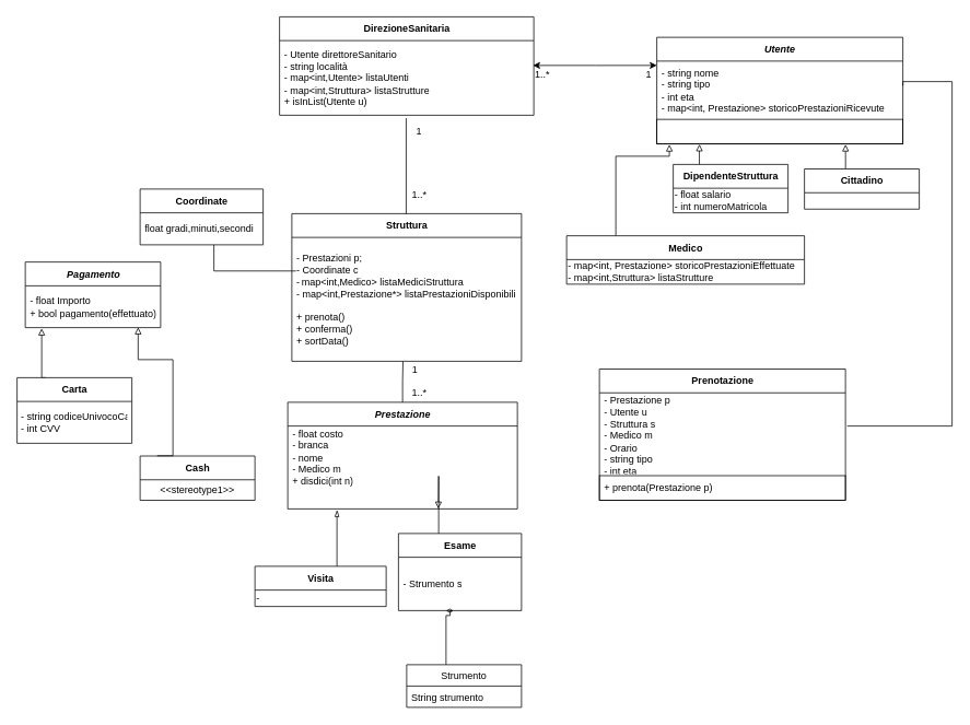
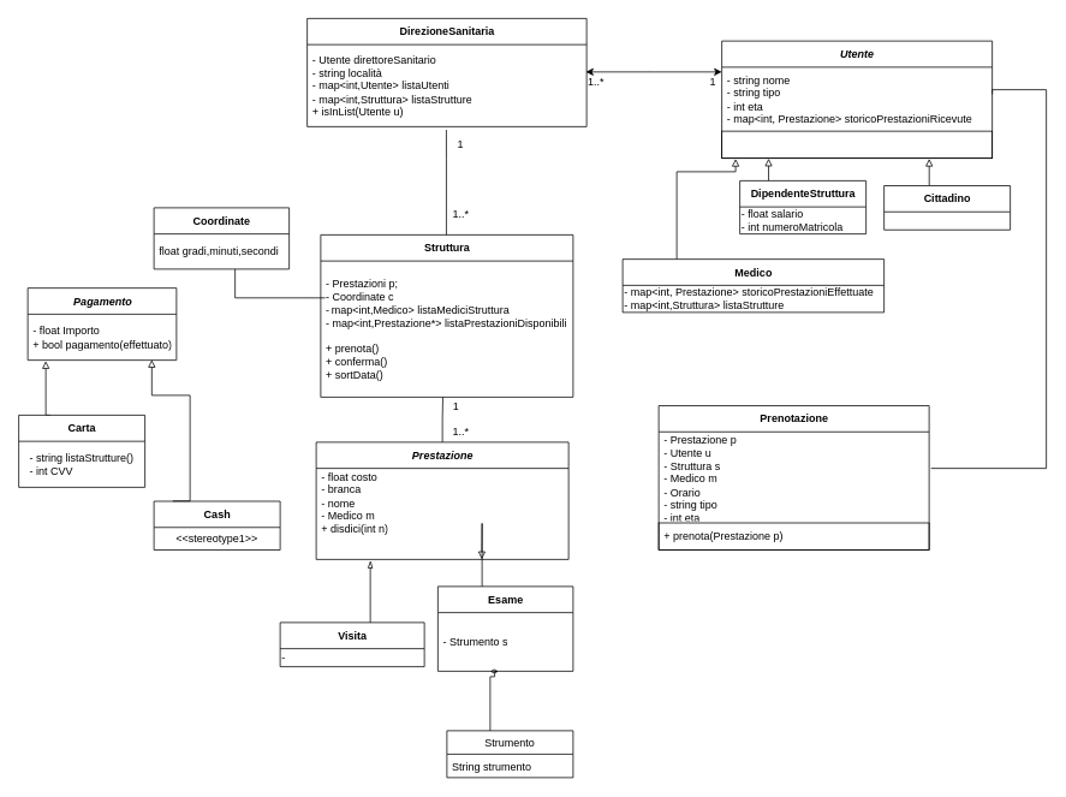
  <mxCell id="0" />
  <mxCell id="1" parent="0" />
  <mxCell id="2" value="&lt;i&gt;Prestazione&lt;/i&gt;" style="swimlane;fontStyle=1;align=center;verticalAlign=middle;childLayout=stackLayout;horizontal=1;startSize=29;horizontalStack=0;resizeParent=1;resizeParentMax=0;resizeLast=0;collapsible=0;marginBottom=0;html=1;" parent="1" vertex="1"><mxGeometry x="350" y="490" width="280" height="130" as="geometry" /></mxCell>
  <mxCell id="3" value="&lt;div&gt;&lt;span&gt;- float costo&lt;/span&gt;&lt;/div&gt;&lt;span&gt;&lt;div&gt;&lt;span&gt;- branca&lt;/span&gt;&lt;/div&gt;&lt;/span&gt;&lt;span&gt;&lt;div&gt;&lt;span&gt;- nome&lt;/span&gt;&lt;/div&gt;&lt;div&gt;&lt;span&gt;- Medico m&lt;/span&gt;&lt;/div&gt;&lt;/span&gt;&lt;div&gt;&lt;span&gt;+ disdici(int n)&lt;/span&gt;&lt;/div&gt;&lt;div&gt;&lt;span&gt;&lt;br&gt;&lt;/span&gt;&lt;/div&gt;&lt;div&gt;&lt;br&gt;&lt;/div&gt;&lt;div&gt;&lt;br&gt;&lt;/div&gt;" style="text;html=1;strokeColor=none;fillColor=none;align=left;verticalAlign=middle;spacingLeft=4;spacingRight=4;overflow=hidden;rotatable=0;points=[[0,0.5],[1,0.5]];portConstraint=eastwest;" parent="2" vertex="1"><mxGeometry y="29" width="280" height="101" as="geometry" /></mxCell>
  <mxCell id="4" style="edgeStyle=orthogonalEdgeStyle;rounded=0;orthogonalLoop=1;jettySize=auto;html=1;endArrow=blockThin;endFill=0;entryX=0.215;entryY=1.013;entryDx=0;entryDy=0;entryPerimeter=0;" parent="1" source="5" target="3" edge="1"><mxGeometry relative="1" as="geometry"><mxPoint x="440" y="600" as="targetPoint" /><Array as="points"><mxPoint x="410" y="630" /><mxPoint x="410" y="630" /></Array></mxGeometry></mxCell>
  <mxCell id="5" value="Visita" style="swimlane;fontStyle=1;align=center;verticalAlign=middle;childLayout=stackLayout;horizontal=1;startSize=29;horizontalStack=0;resizeParent=1;resizeParentMax=0;resizeLast=0;collapsible=0;marginBottom=0;html=1;" parent="1" vertex="1"><mxGeometry x="310" y="690" width="160" height="49" as="geometry" /></mxCell>
  <mxCell id="6" value="-" style="text;html=1;align=left;verticalAlign=middle;resizable=0;points=[];autosize=1;strokeColor=none;" parent="5" vertex="1"><mxGeometry y="29" width="160" height="20" as="geometry" /></mxCell>
  <mxCell id="7" style="edgeStyle=orthogonalEdgeStyle;rounded=0;orthogonalLoop=1;jettySize=auto;html=1;endArrow=block;endFill=0;entryX=0.656;entryY=0.997;entryDx=0;entryDy=0;entryPerimeter=0;" parent="1" source="8" target="3" edge="1"><mxGeometry relative="1" as="geometry"><mxPoint x="550" y="580" as="targetPoint" /><Array as="points"><mxPoint x="534" y="580" /><mxPoint x="534" y="580" /></Array></mxGeometry></mxCell>
  <mxCell id="8" value="Esame" style="swimlane;fontStyle=1;align=center;verticalAlign=middle;childLayout=stackLayout;horizontal=1;startSize=29;horizontalStack=0;resizeParent=1;resizeParentMax=0;resizeLast=0;collapsible=0;marginBottom=0;html=1;" parent="1" vertex="1"><mxGeometry x="485" y="650" width="150" height="94" as="geometry" /></mxCell>
  <mxCell id="9" value="- Strumento s" style="text;html=1;strokeColor=none;fillColor=none;align=left;verticalAlign=middle;spacingLeft=4;spacingRight=4;overflow=hidden;rotatable=0;points=[[0,0.5],[1,0.5]];portConstraint=eastwest;" parent="8" vertex="1"><mxGeometry y="29" width="150" height="65" as="geometry" /></mxCell>
  <mxCell id="10" value="DirezioneSanitaria" style="swimlane;fontStyle=1;align=center;verticalAlign=middle;childLayout=stackLayout;horizontal=1;startSize=29;horizontalStack=0;resizeParent=1;resizeParentMax=0;resizeLast=0;collapsible=0;marginBottom=0;html=1;" parent="1" vertex="1"><mxGeometry x="340" y="20" width="310" height="120" as="geometry" /></mxCell>
  <mxCell id="11" value="- Utente direttoreSanitario&lt;br&gt;- string località&lt;br&gt;- map&amp;lt;int,Utente&amp;gt; listaUtenti&lt;br&gt;- map&amp;lt;int,Struttura&amp;gt; listaStrutture&lt;br&gt;+ isInList(Utente u)" style="text;html=1;strokeColor=none;fillColor=none;align=left;verticalAlign=middle;spacingLeft=4;spacingRight=4;overflow=hidden;rotatable=0;points=[[0,0.5],[1,0.5]];portConstraint=eastwest;" parent="10" vertex="1"><mxGeometry y="29" width="310" height="91" as="geometry" /></mxCell>
  <mxCell id="12" value="Struttura" style="swimlane;fontStyle=1;align=center;verticalAlign=middle;childLayout=stackLayout;horizontal=1;startSize=29;horizontalStack=0;resizeParent=1;resizeParentMax=0;resizeLast=0;collapsible=0;marginBottom=0;html=1;" parent="1" vertex="1"><mxGeometry x="355" y="260" width="280" height="180" as="geometry" /></mxCell>
  <mxCell id="13" value="- Prestazioni p;&lt;br&gt;- Coordinate c&lt;br&gt;-&lt;span style=&quot;font-size: 8px&quot;&gt;&amp;nbsp;&lt;/span&gt;&lt;font style=&quot;font-size: 12px&quot;&gt;map&amp;lt;int,Medico&amp;gt; listaMediciStruttura&lt;/font&gt;&lt;br&gt;- map&amp;lt;int,Prestazione*&amp;gt; listaPrestazioniDisponibili&lt;br&gt;&lt;br&gt;+ prenota()&lt;br&gt;+ conferma()&lt;br&gt;+ sortData()" style="text;html=1;strokeColor=none;fillColor=none;align=left;verticalAlign=middle;spacingLeft=4;spacingRight=4;overflow=hidden;rotatable=0;points=[[0,0.5],[1,0.5]];portConstraint=eastwest;" parent="12" vertex="1"><mxGeometry y="29" width="280" height="151" as="geometry" /></mxCell>
  <mxCell id="14" value="&lt;i&gt;Utente&lt;/i&gt;" style="swimlane;fontStyle=1;align=center;verticalAlign=middle;childLayout=stackLayout;horizontal=1;startSize=29;horizontalStack=0;resizeParent=1;resizeParentMax=0;resizeLast=0;collapsible=0;marginBottom=0;html=1;" parent="1" vertex="1"><mxGeometry x="800" y="45" width="300" height="130" as="geometry" /></mxCell>
  <mxCell id="15" value="- string nome&lt;br&gt;- string tipo&lt;br&gt;- int eta&lt;br&gt;-&amp;nbsp;&lt;span style=&quot;text-align: center&quot;&gt;&lt;font style=&quot;font-size: 12px&quot;&gt;map&amp;lt;int, Prestazione&amp;gt; storicoPrestazioniRicevute&lt;br&gt;&lt;/font&gt;&lt;/span&gt;" style="text;html=1;strokeColor=none;fillColor=none;align=left;verticalAlign=middle;spacingLeft=4;spacingRight=4;overflow=hidden;rotatable=0;points=[[0,0.5],[1,0.5]];portConstraint=eastwest;" parent="14" vertex="1"><mxGeometry y="29" width="300" height="71" as="geometry" /></mxCell>
  <mxCell id="16" value="" style="text;html=1;fillColor=none;align=left;verticalAlign=middle;spacingLeft=4;spacingRight=4;overflow=hidden;rotatable=0;points=[[0,0.5],[1,0.5]];portConstraint=eastwest;strokeColor=#000000;" parent="14" vertex="1"><mxGeometry y="100" width="300" height="30" as="geometry" /></mxCell>
  <mxCell id="17" value="" style="group" parent="1" vertex="1" connectable="0"><mxGeometry x="495" y="150" width="30" height="100" as="geometry" /></mxCell>
  <mxCell id="18" style="edgeStyle=orthogonalEdgeStyle;rounded=0;orthogonalLoop=1;jettySize=auto;html=1;entryX=0.498;entryY=1.04;entryDx=0;entryDy=0;entryPerimeter=0;endArrow=none;endFill=0;" parent="17" source="12" target="11" edge="1"><mxGeometry relative="1" as="geometry"><Array as="points"><mxPoint y="26.744" /></Array></mxGeometry></mxCell>
  <mxCell id="19" value="1" style="text;html=1;align=center;verticalAlign=middle;resizable=0;points=[];autosize=1;strokeColor=none;" parent="17" vertex="1"><mxGeometry x="5" width="20" height="20" as="geometry" /></mxCell>
  <mxCell id="20" value="1..*" style="text;html=1;align=center;verticalAlign=middle;resizable=0;points=[];autosize=1;strokeColor=none;" parent="17" vertex="1"><mxGeometry y="76.744" width="30" height="20" as="geometry" /></mxCell>
  <mxCell id="21" value="" style="group" parent="1" vertex="1" connectable="0"><mxGeometry x="495" y="410" width="35" height="70" as="geometry" /></mxCell>
  <mxCell id="22" style="edgeStyle=orthogonalEdgeStyle;rounded=0;orthogonalLoop=1;jettySize=auto;html=1;entryX=0.484;entryY=1.001;entryDx=0;entryDy=0;entryPerimeter=0;endArrow=none;endFill=0;" parent="21" source="2" target="13" edge="1"><mxGeometry relative="1" as="geometry"><Array as="points" /></mxGeometry></mxCell>
  <mxCell id="23" value="1" style="text;html=1;align=center;verticalAlign=middle;resizable=0;points=[];autosize=1;strokeColor=none;" parent="21" vertex="1"><mxGeometry x="0.003" y="31.234" width="20" height="20" as="geometry" /></mxCell>
  <mxCell id="24" value="1..*" style="text;html=1;align=center;verticalAlign=middle;resizable=0;points=[];autosize=1;strokeColor=none;" parent="21" vertex="1"><mxGeometry y="59.231" width="30" height="20" as="geometry" /></mxCell>
  <mxCell id="25" style="edgeStyle=orthogonalEdgeStyle;rounded=0;orthogonalLoop=1;jettySize=auto;html=1;endArrow=none;endFill=0;entryX=0.018;entryY=0.271;entryDx=0;entryDy=0;entryPerimeter=0;" parent="1" source="26" target="13" edge="1"><mxGeometry relative="1" as="geometry"><Array as="points"><mxPoint x="260" y="330" /></Array></mxGeometry></mxCell>
  <mxCell id="26" value="Coordinate" style="swimlane;fontStyle=1;align=center;verticalAlign=middle;childLayout=stackLayout;horizontal=1;startSize=29;horizontalStack=0;resizeParent=1;resizeParentMax=0;resizeLast=0;collapsible=0;marginBottom=0;html=1;" parent="1" vertex="1"><mxGeometry x="170" y="230" width="150" height="68" as="geometry" /></mxCell>
  <mxCell id="27" value="float gradi,minuti,secondi" style="text;html=1;strokeColor=none;fillColor=none;align=left;verticalAlign=middle;spacingLeft=4;spacingRight=4;overflow=hidden;rotatable=0;points=[[0,0.5],[1,0.5]];portConstraint=eastwest;" parent="26" vertex="1"><mxGeometry y="29" width="150" height="39" as="geometry" /></mxCell>
  <mxCell id="28" style="edgeStyle=orthogonalEdgeStyle;rounded=0;orthogonalLoop=1;jettySize=auto;html=1;entryX=0.173;entryY=1.013;entryDx=0;entryDy=0;entryPerimeter=0;endArrow=block;endFill=0;" parent="1" source="29" target="16" edge="1"><mxGeometry relative="1" as="geometry"><Array as="points"><mxPoint x="852" y="210" /><mxPoint x="852" y="210" /></Array></mxGeometry></mxCell>
  <mxCell id="29" value="DipendenteStruttura" style="swimlane;fontStyle=1;align=center;verticalAlign=middle;childLayout=stackLayout;horizontal=1;startSize=29;horizontalStack=0;resizeParent=1;resizeParentMax=0;resizeLast=0;collapsible=0;marginBottom=0;html=1;" parent="1" vertex="1"><mxGeometry x="820" y="200" width="140" height="59" as="geometry" /></mxCell>
  <mxCell id="30" value="- float salario&lt;br&gt;- int numeroMatricola" style="text;html=1;align=left;verticalAlign=middle;resizable=0;points=[];autosize=1;strokeColor=none;" parent="29" vertex="1"><mxGeometry y="29" width="140" height="30" as="geometry" /></mxCell>
  <mxCell id="31" style="edgeStyle=orthogonalEdgeStyle;rounded=0;orthogonalLoop=1;jettySize=auto;html=1;endArrow=block;endFill=0;entryX=0.767;entryY=1.022;entryDx=0;entryDy=0;entryPerimeter=0;" parent="1" source="32" target="16" edge="1"><mxGeometry relative="1" as="geometry"><mxPoint x="1010" y="170" as="targetPoint" /><Array as="points"><mxPoint x="1030" y="185" /></Array></mxGeometry></mxCell>
  <mxCell id="32" value="Cittadino" style="swimlane;fontStyle=1;align=center;verticalAlign=middle;childLayout=stackLayout;horizontal=1;startSize=29;horizontalStack=0;resizeParent=1;resizeParentMax=0;resizeLast=0;collapsible=0;marginBottom=0;html=1;" parent="1" vertex="1"><mxGeometry x="980" y="205.5" width="140" height="49" as="geometry" /></mxCell>
  <mxCell id="33" value="&lt;font style=&quot;font-size: 8px&quot;&gt;&lt;br&gt;&lt;/font&gt;" style="text;html=1;align=center;verticalAlign=middle;resizable=0;points=[];autosize=1;strokeColor=none;" parent="32" vertex="1"><mxGeometry y="29" width="140" height="20" as="geometry" /></mxCell>
  <mxCell id="34" style="edgeStyle=orthogonalEdgeStyle;rounded=0;orthogonalLoop=1;jettySize=auto;html=1;entryX=0.051;entryY=1.024;entryDx=0;entryDy=0;entryPerimeter=0;endArrow=block;endFill=0;" parent="1" source="35" target="16" edge="1"><mxGeometry relative="1" as="geometry"><Array as="points"><mxPoint x="750" y="190" /><mxPoint x="815" y="190" /></Array></mxGeometry></mxCell>
  <mxCell id="35" value="Medico" style="swimlane;fontStyle=1;align=center;verticalAlign=middle;childLayout=stackLayout;horizontal=1;startSize=29;horizontalStack=0;resizeParent=1;resizeParentMax=0;resizeLast=0;collapsible=0;marginBottom=0;html=1;" parent="1" vertex="1"><mxGeometry x="690" y="287" width="290" height="59" as="geometry" /></mxCell>
  <mxCell id="36" value="&lt;span&gt;- map&amp;lt;int, Prestazione&amp;gt; storicoPrestazioniEffettuate&lt;br&gt;- map&amp;lt;int,Struttura&amp;gt; listaStrutture&lt;br&gt;&lt;/span&gt;" style="text;html=1;align=left;verticalAlign=middle;resizable=0;points=[];autosize=1;strokeColor=none;" parent="35" vertex="1"><mxGeometry y="29" width="290" height="30" as="geometry" /></mxCell>
  <mxCell id="37" value="&lt;i&gt;Pagamento&lt;/i&gt;" style="swimlane;fontStyle=1;align=center;verticalAlign=middle;childLayout=stackLayout;horizontal=1;startSize=29;horizontalStack=0;resizeParent=1;resizeParentMax=0;resizeLast=0;collapsible=0;marginBottom=0;html=1;strokeColor=#000000;" parent="1" vertex="1"><mxGeometry x="30" y="319" width="165" height="80" as="geometry" /></mxCell>
  <mxCell id="38" value="- float Importo&lt;br&gt;+ bool pagamento(effettuato)" style="text;html=1;strokeColor=none;fillColor=none;align=left;verticalAlign=middle;spacingLeft=4;spacingRight=4;overflow=hidden;rotatable=0;points=[[0,0.5],[1,0.5]];portConstraint=eastwest;" parent="37" vertex="1"><mxGeometry y="29" width="165" height="51" as="geometry" /></mxCell>
  <mxCell id="39" style="edgeStyle=orthogonalEdgeStyle;rounded=0;orthogonalLoop=1;jettySize=auto;html=1;endArrow=block;endFill=0;exitX=0.25;exitY=0;exitDx=0;exitDy=0;" parent="1" source="43" edge="1"><mxGeometry relative="1" as="geometry"><Array as="points"><mxPoint x="50" y="460" /><mxPoint x="50" y="400" /></Array><mxPoint x="63.66" y="434" as="sourcePoint" /><mxPoint x="50" y="400" as="targetPoint" /></mxGeometry></mxCell>
  <mxCell id="40" value="Cash" style="swimlane;fontStyle=1;align=center;verticalAlign=middle;childLayout=stackLayout;horizontal=1;startSize=29;horizontalStack=0;resizeParent=1;resizeParentMax=0;resizeLast=0;collapsible=0;marginBottom=0;html=1;strokeColor=#000000;" parent="1" vertex="1"><mxGeometry x="170" y="555.5" width="140" height="54" as="geometry" /></mxCell>
  <mxCell id="41" value="&amp;lt;&amp;lt;stereotype1&amp;gt;&amp;gt;" style="text;html=1;strokeColor=none;fillColor=none;align=center;verticalAlign=middle;spacingLeft=4;spacingRight=4;overflow=hidden;rotatable=0;points=[[0,0.5],[1,0.5]];portConstraint=eastwest;" parent="40" vertex="1"><mxGeometry y="29" width="140" height="25" as="geometry" /></mxCell>
  <mxCell id="42" style="edgeStyle=orthogonalEdgeStyle;rounded=0;orthogonalLoop=1;jettySize=auto;html=1;endArrow=block;endFill=0;entryX=0.834;entryY=0.993;entryDx=0;entryDy=0;entryPerimeter=0;exitX=0.149;exitY=-0.005;exitDx=0;exitDy=0;exitPerimeter=0;" parent="1" source="40" target="38" edge="1"><mxGeometry relative="1" as="geometry"><mxPoint x="145" y="426" as="targetPoint" /><Array as="points"><mxPoint x="210" y="555" /><mxPoint x="210" y="438" /><mxPoint x="168" y="438" /></Array></mxGeometry></mxCell>
  <mxCell id="43" value="Carta" style="swimlane;fontStyle=1;align=center;verticalAlign=middle;childLayout=stackLayout;horizontal=1;startSize=29;horizontalStack=0;resizeParent=1;resizeParentMax=0;resizeLast=0;collapsible=0;marginBottom=0;html=1;strokeColor=#000000;" parent="1" vertex="1"><mxGeometry x="20" y="460" width="140" height="80" as="geometry" /></mxCell>
- <mxCell id="44" value="- string codiceUnivocoCarta()&lt;br&gt;&lt;div style=&quot;text-align: left&quot;&gt;&lt;span&gt;- int CVV&lt;/span&gt;&lt;/div&gt;" style="text;html=1;strokeColor=none;fillColor=none;align=center;verticalAlign=middle;spacingLeft=4;spacingRight=4;overflow=hidden;rotatable=0;points=[[0,0.5],[1,0.5]];portConstraint=eastwest;" parent="43" vertex="1"><mxGeometry y="29" width="140" height="51" as="geometry" /></mxCell>
+ <mxCell id="44" value="- string listaStrutture()&lt;br&gt;&lt;div style=&quot;text-align: left&quot;&gt;&lt;span&gt;- int CVV&lt;/span&gt;&lt;/div&gt;" style="text;html=1;strokeColor=none;fillColor=none;align=center;verticalAlign=middle;spacingLeft=4;spacingRight=4;overflow=hidden;rotatable=0;points=[[0,0.5],[1,0.5]];portConstraint=eastwest;" parent="43" vertex="1"><mxGeometry y="29" width="140" height="51" as="geometry" /></mxCell>
  <mxCell id="45" style="edgeStyle=orthogonalEdgeStyle;rounded=0;orthogonalLoop=1;jettySize=auto;html=1;startArrow=classic;startFill=1;entryX=0.997;entryY=0.333;entryDx=0;entryDy=0;entryPerimeter=0;" parent="1" source="15" target="11" edge="1"><mxGeometry relative="1" as="geometry"><mxPoint x="730" y="140" as="targetPoint" /><Array as="points"><mxPoint x="725" y="79" /></Array></mxGeometry></mxCell>
  <mxCell id="46" value="Prenotazione" style="swimlane;fontStyle=1;align=center;verticalAlign=middle;childLayout=stackLayout;horizontal=1;startSize=29;horizontalStack=0;resizeParent=1;resizeParentMax=0;resizeLast=0;collapsible=0;marginBottom=0;html=1;" parent="1" vertex="1"><mxGeometry x="730" y="449.5" width="300" height="160" as="geometry" /></mxCell>
  <mxCell id="47" value="- Prestazione p&lt;br&gt;- Utente u&lt;br&gt;- Struttura s&lt;br&gt;- Medico m&lt;br&gt;- Orario&lt;br&gt;- string tipo&lt;br&gt;- int eta&lt;br&gt;-&amp;nbsp;&lt;span style=&quot;text-align: center&quot;&gt;&lt;font style=&quot;font-size: 12px&quot;&gt;map&amp;lt;int, Prestazione&amp;gt; storicoPrestazioniRicevute&lt;br&gt;&lt;/font&gt;&lt;/span&gt;" style="text;html=1;strokeColor=none;fillColor=none;align=left;verticalAlign=middle;spacingLeft=4;spacingRight=4;overflow=hidden;rotatable=0;points=[[0,0.5],[1,0.5]];portConstraint=eastwest;" parent="46" vertex="1"><mxGeometry y="29" width="300" height="101" as="geometry" /></mxCell>
  <mxCell id="48" value="+ prenota(Prestazione p)" style="text;html=1;fillColor=none;align=left;verticalAlign=middle;spacingLeft=4;spacingRight=4;overflow=hidden;rotatable=0;points=[[0,0.5],[1,0.5]];portConstraint=eastwest;strokeColor=#000000;" parent="46" vertex="1"><mxGeometry y="130" width="300" height="30" as="geometry" /></mxCell>
  <mxCell id="49" style="edgeStyle=orthogonalEdgeStyle;rounded=0;orthogonalLoop=1;jettySize=auto;html=1;entryX=1;entryY=0.423;entryDx=0;entryDy=0;entryPerimeter=0;startArrow=none;startFill=0;endArrow=none;endFill=0;exitX=1.007;exitY=0.401;exitDx=0;exitDy=0;exitPerimeter=0;" parent="1" source="47" target="15" edge="1"><mxGeometry relative="1" as="geometry"><Array as="points"><mxPoint x="1160" y="519" /><mxPoint x="1160" y="99" /><mxPoint x="1100" y="99" /></Array></mxGeometry></mxCell>
  <mxCell id="50" style="edgeStyle=orthogonalEdgeStyle;rounded=0;orthogonalLoop=1;jettySize=auto;html=1;startArrow=none;startFill=0;endArrow=diamondThin;endFill=0;entryX=0.387;entryY=1.003;entryDx=0;entryDy=0;entryPerimeter=0;" parent="1" source="51" target="9" edge="1"><mxGeometry relative="1" as="geometry"><mxPoint x="550" y="694" as="targetPoint" /><Array as="points"><mxPoint x="543" y="750" /><mxPoint x="548" y="750" /><mxPoint x="548" y="744" /></Array></mxGeometry></mxCell>
  <mxCell id="51" value="Strumento" style="swimlane;fontStyle=0;childLayout=stackLayout;horizontal=1;startSize=26;horizontalStack=0;resizeParent=1;resizeParentMax=0;resizeLast=0;collapsible=1;marginBottom=0;" parent="1" vertex="1"><mxGeometry x="495" y="810" width="140" height="52" as="geometry" /></mxCell>
  <mxCell id="52" value="String strumento" style="text;strokeColor=none;fillColor=none;align=left;verticalAlign=top;spacingLeft=4;spacingRight=4;overflow=hidden;rotatable=0;points=[[0,0.5],[1,0.5]];portConstraint=eastwest;" parent="51" vertex="1"><mxGeometry y="26" width="140" height="26" as="geometry" /></mxCell>
  <mxCell id="53" value="1..*" style="text;html=1;align=center;verticalAlign=middle;resizable=0;points=[];autosize=1;strokeColor=none;" parent="1" vertex="1"><mxGeometry x="645" y="80" width="30" height="20" as="geometry" /></mxCell>
  <mxCell id="54" value="1" style="text;html=1;align=center;verticalAlign=middle;resizable=0;points=[];autosize=1;strokeColor=none;" parent="1" vertex="1"><mxGeometry x="780" y="80" width="20" height="20" as="geometry" /></mxCell>
